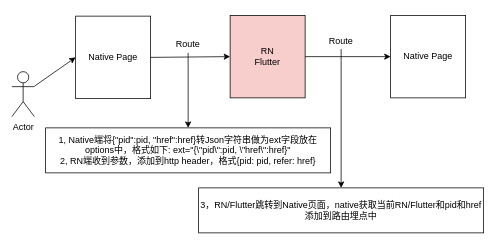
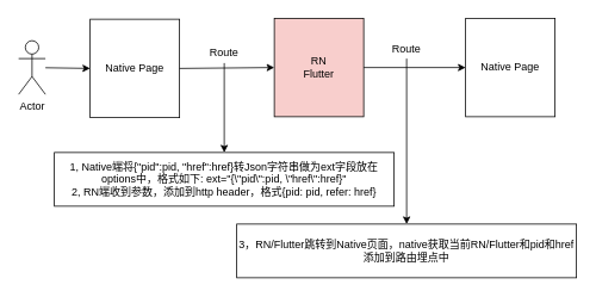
  <mxCell id="0" />
  <mxCell id="1" parent="0" />
- <mxCell id="2" value="Actor" style="shape=umlActor;verticalLabelPosition=bottom;verticalAlign=top;html=1;outlineConnect=0;" vertex="1" parent="1"><mxGeometry x="15" y="95" width="30" height="60" as="geometry" /></mxCell>
+ <mxCell id="2" value="Actor" style="shape=umlActor;verticalLabelPosition=bottom;verticalAlign=top;html=1;outlineConnect=0;" vertex="1" parent="1"><mxGeometry x="20" y="45" width="30" height="60" as="geometry" /></mxCell>
  <mxCell id="3" value="Native Page" style="rounded=0;whiteSpace=wrap;html=1;" vertex="1" parent="1"><mxGeometry x="100" y="21" width="100" height="110" as="geometry" /></mxCell>
  <mxCell id="4" value="RN&lt;br&gt;Flutter" style="rounded=0;whiteSpace=wrap;html=1;fillColor=#f8cecc;" vertex="1" parent="1"><mxGeometry x="306" y="20" width="100" height="110" as="geometry" /></mxCell>
  <mxCell id="5" value="Native Page" style="rounded=0;whiteSpace=wrap;html=1;" vertex="1" parent="1"><mxGeometry x="520" y="20" width="100" height="110" as="geometry" /></mxCell>
  <mxCell id="6" value="" style="endArrow=classic;html=1;entryX=0;entryY=0.5;entryDx=0;entryDy=0;" edge="1" parent="1" source="2" target="3"><mxGeometry width="50" height="50" relative="1" as="geometry"><mxPoint x="20" y="100" as="sourcePoint" /><mxPoint x="70" y="50" as="targetPoint" /></mxGeometry></mxCell>
  <mxCell id="7" value="" style="endArrow=classic;html=1;entryX=0;entryY=0.5;entryDx=0;entryDy=0;exitX=1;exitY=0.5;exitDx=0;exitDy=0;" edge="1" parent="1" source="3" target="4"><mxGeometry width="50" height="50" relative="1" as="geometry"><mxPoint x="200" y="70" as="sourcePoint" /><mxPoint x="250" y="70" as="targetPoint" /></mxGeometry></mxCell>
  <mxCell id="8" value="" style="endArrow=classic;html=1;exitX=1;exitY=0.5;exitDx=0;exitDy=0;" edge="1" parent="1" source="4" target="5"><mxGeometry width="50" height="50" relative="1" as="geometry"><mxPoint x="376" y="70" as="sourcePoint" /><mxPoint x="426" y="70" as="targetPoint" /></mxGeometry></mxCell>
  <mxCell id="9" value="Route" style="text;html=1;strokeColor=none;fillColor=none;align=center;verticalAlign=middle;whiteSpace=wrap;rounded=0;" vertex="1" parent="1"><mxGeometry x="230" y="45" width="40" height="25" as="geometry" /></mxCell>
  <mxCell id="10" value="Route" style="text;html=1;strokeColor=none;fillColor=none;align=center;verticalAlign=middle;whiteSpace=wrap;rounded=0;" vertex="1" parent="1"><mxGeometry x="434" y="45" width="40" height="20" as="geometry" /></mxCell>
  <mxCell id="11" value="1, Native端将{&quot;pid&quot;:pid, &quot;href&quot;:href}转Json字符串做为ext字段放在options中，格式如下: ext=&quot;{\&quot;pid\&quot;:pid, \&quot;href\&quot;:href}&quot;&lt;br&gt;2, RN端收到参数，添加到http header，格式{pid: pid, refer: href}" style="rounded=0;whiteSpace=wrap;html=1;" vertex="1" parent="1"><mxGeometry x="60" y="170" width="380" height="60" as="geometry" /></mxCell>
  <mxCell id="12" value="" style="endArrow=classic;html=1;" edge="1" parent="1" source="9" target="11"><mxGeometry width="50" height="50" relative="1" as="geometry"><mxPoint x="230" y="110" as="sourcePoint" /><mxPoint x="280" y="60" as="targetPoint" /></mxGeometry></mxCell>
  <mxCell id="13" value="" style="endArrow=classic;html=1;entryX=0.5;entryY=0;entryDx=0;entryDy=0;exitX=0.5;exitY=1;exitDx=0;exitDy=0;" edge="1" parent="1" source="10" target="14"><mxGeometry width="50" height="50" relative="1" as="geometry"><mxPoint x="453.41" y="80" as="sourcePoint" /><mxPoint x="453.912" y="250" as="targetPoint" /></mxGeometry></mxCell>
  <mxCell id="14" value="3，RN/Flutter跳转到Native页面，native获取当前RN/Flutter和pid和href添加到路由埋点中" style="rounded=0;whiteSpace=wrap;html=1;" vertex="1" parent="1"><mxGeometry x="264" y="250" width="380" height="60" as="geometry" /></mxCell>
